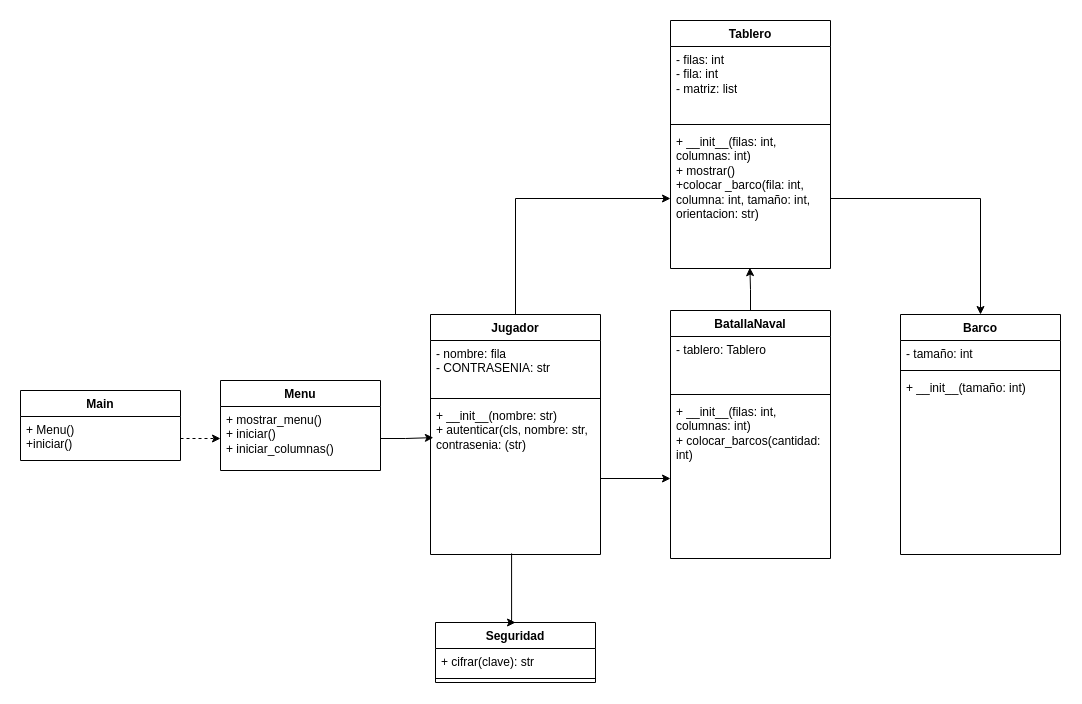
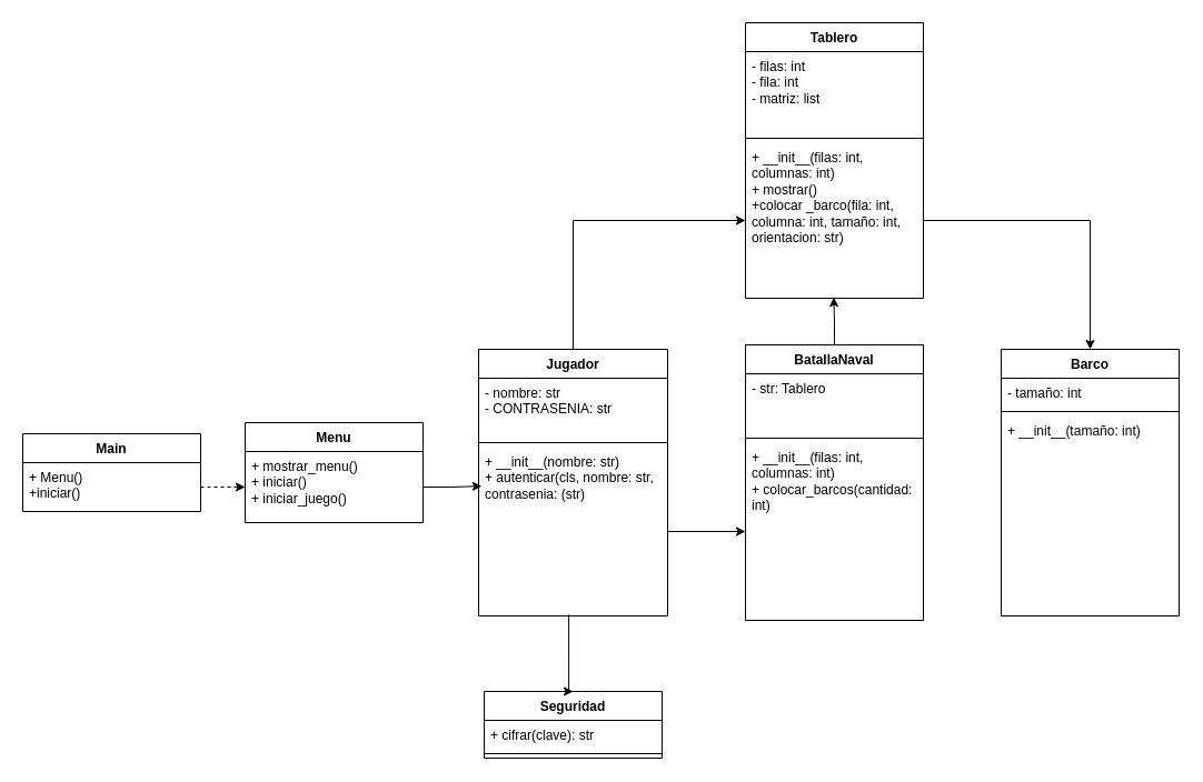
  <mxCell id="0" />
  <mxCell id="1" parent="0" />
  <mxCell id="2" value="BatallaNaval&lt;div&gt;&lt;br&gt;&lt;/div&gt;" style="swimlane;fontStyle=1;align=center;verticalAlign=top;childLayout=stackLayout;horizontal=1;startSize=26;horizontalStack=0;resizeParent=1;resizeParentMax=0;resizeLast=0;collapsible=1;marginBottom=0;whiteSpace=wrap;html=1;" parent="1" vertex="1"><mxGeometry x="670" y="310" width="160" height="248" as="geometry" /></mxCell>
- <mxCell id="3" value="&lt;div&gt;&lt;span style=&quot;background-color: transparent; color: light-dark(rgb(0, 0, 0), rgb(255, 255, 255));&quot;&gt;- tablero: Tablero&lt;/span&gt;&lt;/div&gt;&lt;div&gt;&lt;div&gt;&lt;br&gt;&lt;/div&gt;&lt;div&gt;&lt;/div&gt;&lt;/div&gt;" style="text;strokeColor=none;fillColor=none;align=left;verticalAlign=top;spacingLeft=4;spacingRight=4;overflow=hidden;rotatable=0;points=[[0,0.5],[1,0.5]];portConstraint=eastwest;whiteSpace=wrap;html=1;" parent="2" vertex="1"><mxGeometry y="26" width="160" height="54" as="geometry" /></mxCell>
+ <mxCell id="3" value="&lt;div&gt;&lt;span style=&quot;background-color: transparent; color: light-dark(rgb(0, 0, 0), rgb(255, 255, 255));&quot;&gt;- str: Tablero&lt;/span&gt;&lt;/div&gt;&lt;div&gt;&lt;div&gt;&lt;br&gt;&lt;/div&gt;&lt;div&gt;&lt;/div&gt;&lt;/div&gt;" style="text;strokeColor=none;fillColor=none;align=left;verticalAlign=top;spacingLeft=4;spacingRight=4;overflow=hidden;rotatable=0;points=[[0,0.5],[1,0.5]];portConstraint=eastwest;whiteSpace=wrap;html=1;" parent="2" vertex="1"><mxGeometry y="26" width="160" height="54" as="geometry" /></mxCell>
  <mxCell id="4" value="" style="line;strokeWidth=1;fillColor=none;align=left;verticalAlign=middle;spacingTop=-1;spacingLeft=3;spacingRight=3;rotatable=0;labelPosition=right;points=[];portConstraint=eastwest;strokeColor=inherit;" parent="2" vertex="1"><mxGeometry y="80" width="160" height="8" as="geometry" /></mxCell>
  <mxCell id="5" value="+ __init__(filas: &lt;span class=&quot;hljs-type&quot;&gt;int&lt;/span&gt;, columnas: &lt;span class=&quot;hljs-type&quot;&gt;int&lt;/span&gt;)&amp;nbsp;&lt;div&gt;+ colocar_barcos(cantidad: &lt;span class=&quot;hljs-type&quot;&gt;int&lt;/span&gt;)&lt;/div&gt;" style="text;strokeColor=none;fillColor=none;align=left;verticalAlign=top;spacingLeft=4;spacingRight=4;overflow=hidden;rotatable=0;points=[[0,0.5],[1,0.5]];portConstraint=eastwest;whiteSpace=wrap;html=1;" parent="2" vertex="1"><mxGeometry y="88" width="160" height="160" as="geometry" /></mxCell>
  <mxCell id="6" style="edgeStyle=orthogonalEdgeStyle;rounded=0;orthogonalLoop=1;jettySize=auto;html=1;entryX=0;entryY=0.5;entryDx=0;entryDy=0;" parent="1" source="7" target="14" edge="1"><mxGeometry relative="1" as="geometry" /></mxCell>
  <mxCell id="7" value="Jugador" style="swimlane;fontStyle=1;align=center;verticalAlign=top;childLayout=stackLayout;horizontal=1;startSize=26;horizontalStack=0;resizeParent=1;resizeParentMax=0;resizeLast=0;collapsible=1;marginBottom=0;whiteSpace=wrap;html=1;" parent="1" vertex="1"><mxGeometry x="430" y="314" width="170" height="240" as="geometry" /></mxCell>
- <mxCell id="8" value="- nombre: fila&lt;div&gt;&lt;span style=&quot;background-color: transparent; color: light-dark(rgb(0, 0, 0), rgb(255, 255, 255));&quot;&gt;- CONTRASENIA: str&lt;/span&gt;&lt;/div&gt;&lt;div&gt;&lt;br&gt;&lt;/div&gt;" style="text;strokeColor=none;fillColor=none;align=left;verticalAlign=top;spacingLeft=4;spacingRight=4;overflow=hidden;rotatable=0;points=[[0,0.5],[1,0.5]];portConstraint=eastwest;whiteSpace=wrap;html=1;" parent="7" vertex="1"><mxGeometry y="26" width="170" height="54" as="geometry" /></mxCell>
+ <mxCell id="8" value="- nombre: str&lt;div&gt;&lt;span style=&quot;background-color: transparent; color: light-dark(rgb(0, 0, 0), rgb(255, 255, 255));&quot;&gt;- CONTRASENIA: str&lt;/span&gt;&lt;/div&gt;&lt;div&gt;&lt;br&gt;&lt;/div&gt;" style="text;strokeColor=none;fillColor=none;align=left;verticalAlign=top;spacingLeft=4;spacingRight=4;overflow=hidden;rotatable=0;points=[[0,0.5],[1,0.5]];portConstraint=eastwest;whiteSpace=wrap;html=1;" parent="7" vertex="1"><mxGeometry y="26" width="170" height="54" as="geometry" /></mxCell>
  <mxCell id="9" value="" style="line;strokeWidth=1;fillColor=none;align=left;verticalAlign=middle;spacingTop=-1;spacingLeft=3;spacingRight=3;rotatable=0;labelPosition=right;points=[];portConstraint=eastwest;strokeColor=inherit;" parent="7" vertex="1"><mxGeometry y="80" width="170" height="8" as="geometry" /></mxCell>
  <mxCell id="10" value="+ __init__(nombre: str)&amp;nbsp;&lt;div&gt;+ autenticar(cls, nombre: str, contrasenia: (str)&lt;/div&gt;" style="text;strokeColor=none;fillColor=none;align=left;verticalAlign=top;spacingLeft=4;spacingRight=4;overflow=hidden;rotatable=0;points=[[0,0.5],[1,0.5]];portConstraint=eastwest;whiteSpace=wrap;html=1;" parent="7" vertex="1"><mxGeometry y="88" width="170" height="152" as="geometry" /></mxCell>
  <mxCell id="11" value="Tablero" style="swimlane;fontStyle=1;align=center;verticalAlign=top;childLayout=stackLayout;horizontal=1;startSize=26;horizontalStack=0;resizeParent=1;resizeParentMax=0;resizeLast=0;collapsible=1;marginBottom=0;whiteSpace=wrap;html=1;" parent="1" vertex="1"><mxGeometry x="670" y="20" width="160" height="248" as="geometry" /></mxCell>
  <mxCell id="12" value="&lt;div&gt;- filas: int&lt;/div&gt;&lt;div&gt;- fila: int&lt;/div&gt;&lt;div&gt;- matriz: list&lt;/div&gt;&lt;div&gt;&lt;br&gt;&lt;/div&gt;" style="text;strokeColor=none;fillColor=none;align=left;verticalAlign=top;spacingLeft=4;spacingRight=4;overflow=hidden;rotatable=0;points=[[0,0.5],[1,0.5]];portConstraint=eastwest;whiteSpace=wrap;html=1;" parent="11" vertex="1"><mxGeometry y="26" width="160" height="74" as="geometry" /></mxCell>
  <mxCell id="13" value="" style="line;strokeWidth=1;fillColor=none;align=left;verticalAlign=middle;spacingTop=-1;spacingLeft=3;spacingRight=3;rotatable=0;labelPosition=right;points=[];portConstraint=eastwest;strokeColor=inherit;" parent="11" vertex="1"><mxGeometry y="100" width="160" height="8" as="geometry" /></mxCell>
  <mxCell id="14" value="+ __init__(filas: int, columnas: int)&lt;div&gt;+ mostrar()&lt;/div&gt;&lt;div&gt;+colocar _barco(fila: &lt;span class=&quot;hljs-type&quot;&gt;int&lt;/span&gt;, columna: &lt;span class=&quot;hljs-type&quot;&gt;int&lt;/span&gt;, tamaño: &lt;span class=&quot;hljs-type&quot;&gt;int&lt;/span&gt;, orientacion: str)&lt;br&gt;&lt;div&gt;&lt;br&gt;&lt;/div&gt;&lt;div&gt;&lt;br&gt;&lt;/div&gt;&lt;/div&gt;" style="text;strokeColor=none;fillColor=none;align=left;verticalAlign=top;spacingLeft=4;spacingRight=4;overflow=hidden;rotatable=0;points=[[0,0.5],[1,0.5]];portConstraint=eastwest;whiteSpace=wrap;html=1;" parent="11" vertex="1"><mxGeometry y="108" width="160" height="140" as="geometry" /></mxCell>
  <mxCell id="15" style="edgeStyle=orthogonalEdgeStyle;rounded=0;orthogonalLoop=1;jettySize=auto;html=1;entryX=0;entryY=0.5;entryDx=0;entryDy=0;" parent="1" source="10" target="5" edge="1"><mxGeometry relative="1" as="geometry" /></mxCell>
  <mxCell id="16" value="Barco" style="swimlane;fontStyle=1;align=center;verticalAlign=top;childLayout=stackLayout;horizontal=1;startSize=26;horizontalStack=0;resizeParent=1;resizeParentMax=0;resizeLast=0;collapsible=1;marginBottom=0;whiteSpace=wrap;html=1;" parent="1" vertex="1"><mxGeometry x="900" y="314" width="160" height="240" as="geometry" /></mxCell>
  <mxCell id="17" value="- tamaño: int" style="text;strokeColor=none;fillColor=none;align=left;verticalAlign=top;spacingLeft=4;spacingRight=4;overflow=hidden;rotatable=0;points=[[0,0.5],[1,0.5]];portConstraint=eastwest;whiteSpace=wrap;html=1;" parent="16" vertex="1"><mxGeometry y="26" width="160" height="26" as="geometry" /></mxCell>
  <mxCell id="18" value="" style="line;strokeWidth=1;fillColor=none;align=left;verticalAlign=middle;spacingTop=-1;spacingLeft=3;spacingRight=3;rotatable=0;labelPosition=right;points=[];portConstraint=eastwest;strokeColor=inherit;" parent="16" vertex="1"><mxGeometry y="52" width="160" height="8" as="geometry" /></mxCell>
  <mxCell id="19" value="+ __init__(tamaño: int)" style="text;strokeColor=none;fillColor=none;align=left;verticalAlign=top;spacingLeft=4;spacingRight=4;overflow=hidden;rotatable=0;points=[[0,0.5],[1,0.5]];portConstraint=eastwest;whiteSpace=wrap;html=1;" parent="16" vertex="1"><mxGeometry y="60" width="160" height="180" as="geometry" /></mxCell>
  <mxCell id="20" value="Menu" style="swimlane;fontStyle=1;align=center;verticalAlign=top;childLayout=stackLayout;horizontal=1;startSize=26;horizontalStack=0;resizeParent=1;resizeParentMax=0;resizeLast=0;collapsible=1;marginBottom=0;whiteSpace=wrap;html=1;" vertex="1" parent="1"><mxGeometry x="220" y="380" width="160" height="90" as="geometry" /></mxCell>
- <mxCell id="21" value="+ mostrar_menu()&lt;div&gt;+ iniciar()&lt;/div&gt;&lt;div&gt;+ iniciar_columnas()&lt;/div&gt;&lt;div&gt;&lt;br&gt;&lt;/div&gt;" style="text;strokeColor=none;fillColor=none;align=left;verticalAlign=top;spacingLeft=4;spacingRight=4;overflow=hidden;rotatable=0;points=[[0,0.5],[1,0.5]];portConstraint=eastwest;whiteSpace=wrap;html=1;" vertex="1" parent="20"><mxGeometry y="26" width="160" height="64" as="geometry" /></mxCell>
+ <mxCell id="21" value="+ mostrar_menu()&lt;div&gt;+ iniciar()&lt;/div&gt;&lt;div&gt;+ iniciar_juego()&lt;/div&gt;&lt;div&gt;&lt;br&gt;&lt;/div&gt;" style="text;strokeColor=none;fillColor=none;align=left;verticalAlign=top;spacingLeft=4;spacingRight=4;overflow=hidden;rotatable=0;points=[[0,0.5],[1,0.5]];portConstraint=eastwest;whiteSpace=wrap;html=1;" vertex="1" parent="20"><mxGeometry y="26" width="160" height="64" as="geometry" /></mxCell>
  <mxCell id="22" value="Seguridad" style="swimlane;fontStyle=1;align=center;verticalAlign=top;childLayout=stackLayout;horizontal=1;startSize=26;horizontalStack=0;resizeParent=1;resizeParentMax=0;resizeLast=0;collapsible=1;marginBottom=0;whiteSpace=wrap;html=1;" vertex="1" parent="1"><mxGeometry x="435" y="622" width="160" height="60" as="geometry" /></mxCell>
  <mxCell id="23" value="+ cifrar(clave): str" style="text;strokeColor=none;fillColor=none;align=left;verticalAlign=top;spacingLeft=4;spacingRight=4;overflow=hidden;rotatable=0;points=[[0,0.5],[1,0.5]];portConstraint=eastwest;whiteSpace=wrap;html=1;" vertex="1" parent="22"><mxGeometry y="26" width="160" height="26" as="geometry" /></mxCell>
  <mxCell id="24" value="" style="line;strokeWidth=1;fillColor=none;align=left;verticalAlign=middle;spacingTop=-1;spacingLeft=3;spacingRight=3;rotatable=0;labelPosition=right;points=[];portConstraint=eastwest;strokeColor=inherit;" vertex="1" parent="22"><mxGeometry y="52" width="160" height="8" as="geometry" /></mxCell>
  <mxCell id="25" value="Main" style="swimlane;fontStyle=1;align=center;verticalAlign=top;childLayout=stackLayout;horizontal=1;startSize=26;horizontalStack=0;resizeParent=1;resizeParentMax=0;resizeLast=0;collapsible=1;marginBottom=0;whiteSpace=wrap;html=1;" vertex="1" parent="1"><mxGeometry x="20" y="390" width="160" height="70" as="geometry" /></mxCell>
  <mxCell id="26" value="+ Menu()&lt;div&gt;+iniciar()&lt;/div&gt;" style="text;strokeColor=none;fillColor=none;align=left;verticalAlign=top;spacingLeft=4;spacingRight=4;overflow=hidden;rotatable=0;points=[[0,0.5],[1,0.5]];portConstraint=eastwest;whiteSpace=wrap;html=1;" vertex="1" parent="25"><mxGeometry y="26" width="160" height="44" as="geometry" /></mxCell>
  <mxCell id="27" style="edgeStyle=orthogonalEdgeStyle;rounded=0;orthogonalLoop=1;jettySize=auto;html=1;entryX=0;entryY=0.5;entryDx=0;entryDy=0;dashed=1;" edge="1" parent="1" source="26" target="21"><mxGeometry relative="1" as="geometry" /></mxCell>
  <mxCell id="28" style="edgeStyle=orthogonalEdgeStyle;rounded=0;orthogonalLoop=1;jettySize=auto;html=1;entryX=0.5;entryY=0;entryDx=0;entryDy=0;exitX=0.477;exitY=0.993;exitDx=0;exitDy=0;exitPerimeter=0;" edge="1" parent="1" source="10" target="22"><mxGeometry relative="1" as="geometry"><Array as="points"><mxPoint x="511" y="622" /></Array></mxGeometry></mxCell>
  <mxCell id="29" style="edgeStyle=orthogonalEdgeStyle;rounded=0;orthogonalLoop=1;jettySize=auto;html=1;entryX=0.496;entryY=0.994;entryDx=0;entryDy=0;entryPerimeter=0;" edge="1" parent="1" source="2" target="14"><mxGeometry relative="1" as="geometry" /></mxCell>
  <mxCell id="30" style="edgeStyle=orthogonalEdgeStyle;rounded=0;orthogonalLoop=1;jettySize=auto;html=1;entryX=0.5;entryY=0;entryDx=0;entryDy=0;" edge="1" parent="1" source="14" target="16"><mxGeometry relative="1" as="geometry" /></mxCell>
  <mxCell id="31" style="edgeStyle=orthogonalEdgeStyle;rounded=0;orthogonalLoop=1;jettySize=auto;html=1;entryX=0.017;entryY=0.231;entryDx=0;entryDy=0;entryPerimeter=0;" edge="1" parent="1" source="21" target="10"><mxGeometry relative="1" as="geometry"><mxPoint x="380" y="464" as="sourcePoint" /></mxGeometry></mxCell>
